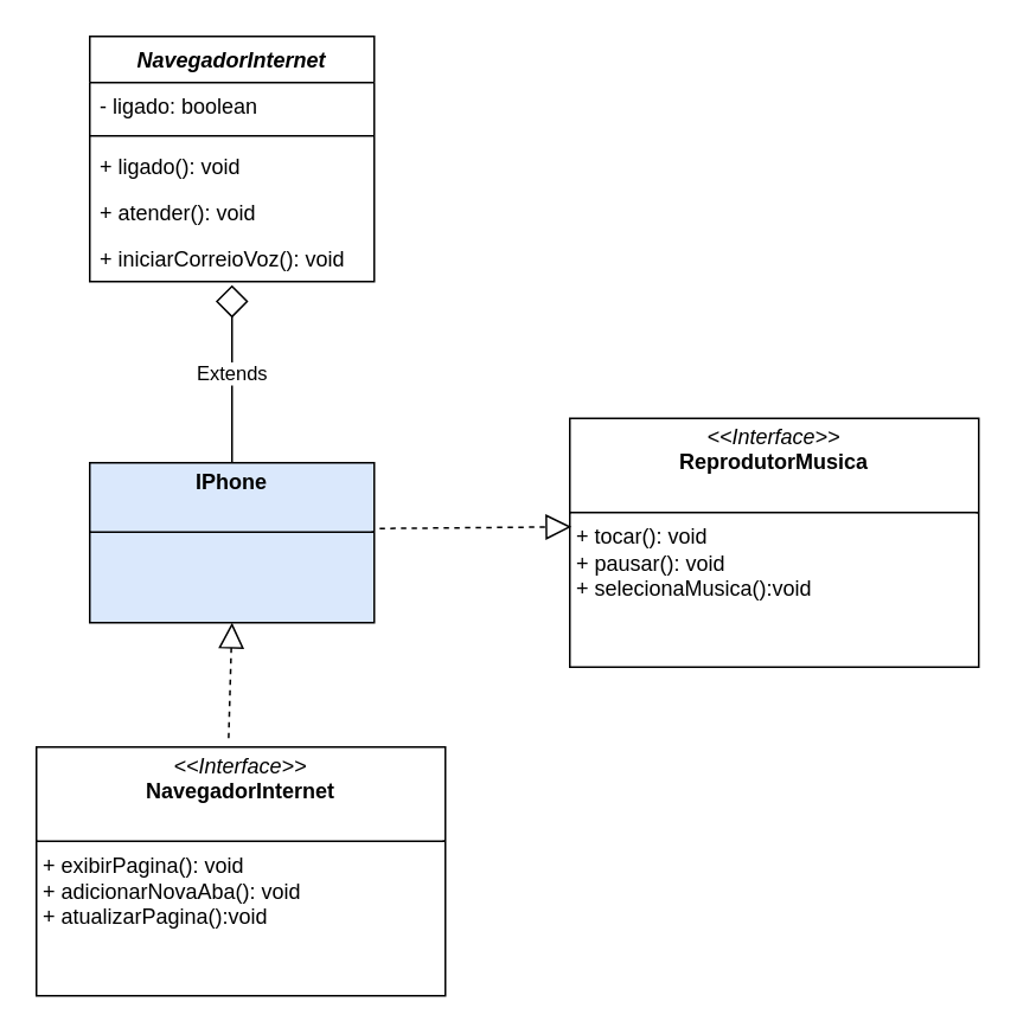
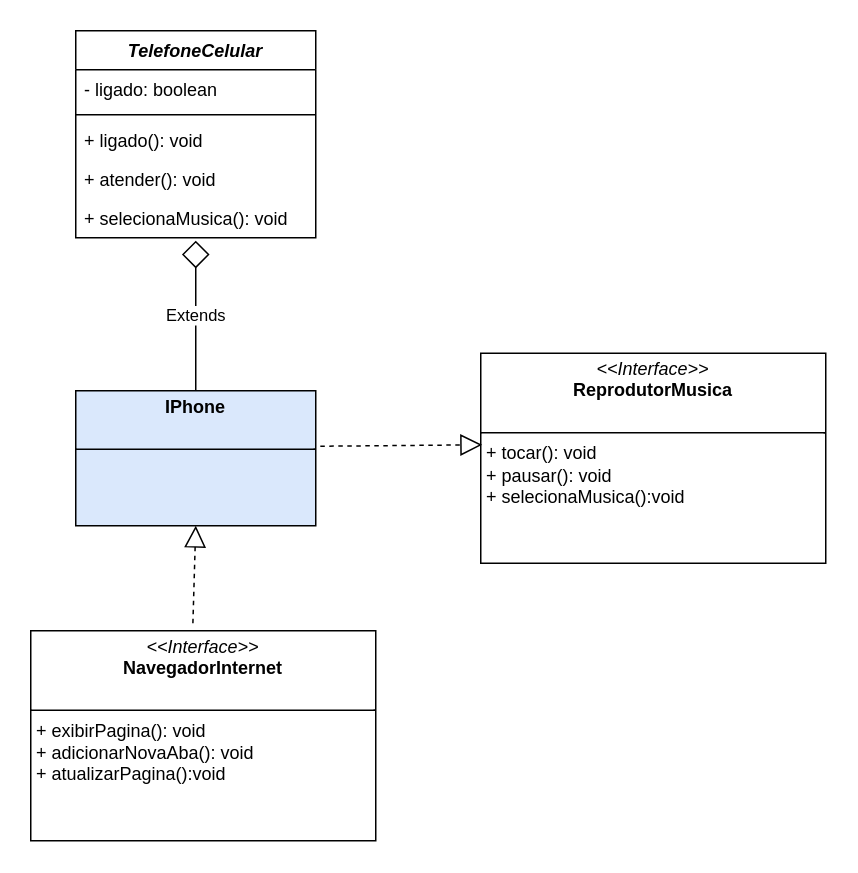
  <mxCell id="0" />
  <mxCell id="1" parent="0" />
- <mxCell id="2" value="&lt;i&gt;NavegadorInternet&lt;/i&gt;" style="swimlane;fontStyle=1;align=center;verticalAlign=top;childLayout=stackLayout;horizontal=1;startSize=26;horizontalStack=0;resizeParent=1;resizeParentMax=0;resizeLast=0;collapsible=1;marginBottom=0;whiteSpace=wrap;html=1;" vertex="1" parent="1"><mxGeometry x="50" y="20" width="160" height="138" as="geometry" /></mxCell>
+ <mxCell id="2" value="&lt;i&gt;TelefoneCelular&lt;/i&gt;" style="swimlane;fontStyle=1;align=center;verticalAlign=top;childLayout=stackLayout;horizontal=1;startSize=26;horizontalStack=0;resizeParent=1;resizeParentMax=0;resizeLast=0;collapsible=1;marginBottom=0;whiteSpace=wrap;html=1;" vertex="1" parent="1"><mxGeometry x="50" y="20" width="160" height="138" as="geometry" /></mxCell>
  <mxCell id="3" value="- ligado: boolean" style="text;strokeColor=none;fillColor=none;align=left;verticalAlign=top;spacingLeft=4;spacingRight=4;overflow=hidden;rotatable=0;points=[[0,0.5],[1,0.5]];portConstraint=eastwest;whiteSpace=wrap;html=1;" vertex="1" parent="2"><mxGeometry y="26" width="160" height="26" as="geometry" /></mxCell>
  <mxCell id="4" value="" style="line;strokeWidth=1;fillColor=none;align=left;verticalAlign=middle;spacingTop=-1;spacingLeft=3;spacingRight=3;rotatable=0;labelPosition=right;points=[];portConstraint=eastwest;strokeColor=inherit;" vertex="1" parent="2"><mxGeometry y="52" width="160" height="8" as="geometry" /></mxCell>
  <mxCell id="5" value="+ ligado(): void" style="text;strokeColor=none;fillColor=none;align=left;verticalAlign=top;spacingLeft=4;spacingRight=4;overflow=hidden;rotatable=0;points=[[0,0.5],[1,0.5]];portConstraint=eastwest;whiteSpace=wrap;html=1;" vertex="1" parent="2"><mxGeometry y="60" width="160" height="26" as="geometry" /></mxCell>
  <mxCell id="6" value="+ atender(): void" style="text;strokeColor=none;fillColor=none;align=left;verticalAlign=top;spacingLeft=4;spacingRight=4;overflow=hidden;rotatable=0;points=[[0,0.5],[1,0.5]];portConstraint=eastwest;whiteSpace=wrap;html=1;" vertex="1" parent="2"><mxGeometry y="86" width="160" height="26" as="geometry" /></mxCell>
- <mxCell id="7" value="+ iniciarCorreioVoz(): void" style="text;strokeColor=none;fillColor=none;align=left;verticalAlign=top;spacingLeft=4;spacingRight=4;overflow=hidden;rotatable=0;points=[[0,0.5],[1,0.5]];portConstraint=eastwest;whiteSpace=wrap;html=1;" vertex="1" parent="2"><mxGeometry y="112" width="160" height="26" as="geometry" /></mxCell>
+ <mxCell id="7" value="+ selecionaMusica(): void" style="text;strokeColor=none;fillColor=none;align=left;verticalAlign=top;spacingLeft=4;spacingRight=4;overflow=hidden;rotatable=0;points=[[0,0.5],[1,0.5]];portConstraint=eastwest;whiteSpace=wrap;html=1;" vertex="1" parent="2"><mxGeometry y="112" width="160" height="26" as="geometry" /></mxCell>
  <mxCell id="8" value="&lt;p style=&quot;margin:0px;margin-top:4px;text-align:center;&quot;&gt;&lt;b&gt;IPhone&lt;/b&gt;&lt;/p&gt;&lt;p style=&quot;margin:0px;margin-left:4px;&quot;&gt;&lt;br&gt;&lt;/p&gt;&lt;hr size=&quot;1&quot; style=&quot;border-style:solid;&quot;&gt;&lt;p style=&quot;margin:0px;margin-left:4px;&quot;&gt;&lt;br&gt;&lt;/p&gt;" style="verticalAlign=top;align=left;overflow=fill;html=1;whiteSpace=wrap;fillColor=#dae8fc;" vertex="1" parent="1"><mxGeometry x="50" y="260" width="160" height="90" as="geometry" /></mxCell>
  <mxCell id="9" value="Extends" style="endArrow=diamond;endSize=16;endFill=0;html=1;rounded=0;exitX=0.5;exitY=0;exitDx=0;exitDy=0;entryX=0.5;entryY=1.077;entryDx=0;entryDy=0;entryPerimeter=0;" edge="1" parent="1" source="8" target="7"><mxGeometry width="160" relative="1" as="geometry"><mxPoint x="140" y="200" as="sourcePoint" /><mxPoint x="300" y="200" as="targetPoint" /></mxGeometry></mxCell>
  <mxCell id="10" value="&lt;p style=&quot;margin:0px;margin-top:4px;text-align:center;&quot;&gt;&lt;i&gt;&amp;lt;&amp;lt;Interface&amp;gt;&amp;gt;&lt;/i&gt;&lt;br&gt;&lt;b&gt;ReprodutorMusica&lt;/b&gt;&lt;/p&gt;&lt;p style=&quot;margin:0px;margin-left:4px;&quot;&gt;&lt;br&gt;&lt;/p&gt;&lt;hr size=&quot;1&quot; style=&quot;border-style:solid;&quot;&gt;&lt;p style=&quot;margin:0px;margin-left:4px;&quot;&gt;+ tocar(): void&lt;br&gt;+ pausar(): void&lt;/p&gt;&lt;p style=&quot;margin:0px;margin-left:4px;&quot;&gt;+ selecionaMusica():void&lt;/p&gt;" style="verticalAlign=top;align=left;overflow=fill;html=1;whiteSpace=wrap;" vertex="1" parent="1"><mxGeometry x="320" y="235" width="230" height="140" as="geometry" /></mxCell>
  <mxCell id="11" value="" style="endArrow=block;dashed=1;endFill=0;endSize=12;html=1;rounded=0;exitX=1.019;exitY=0.411;exitDx=0;exitDy=0;exitPerimeter=0;entryX=0.004;entryY=0.436;entryDx=0;entryDy=0;entryPerimeter=0;" edge="1" parent="1" source="8" target="10"><mxGeometry width="160" relative="1" as="geometry"><mxPoint x="220" y="290" as="sourcePoint" /><mxPoint x="380" y="290" as="targetPoint" /></mxGeometry></mxCell>
  <mxCell id="12" value="&lt;p style=&quot;margin:0px;margin-top:4px;text-align:center;&quot;&gt;&lt;i&gt;&amp;lt;&amp;lt;Interface&amp;gt;&amp;gt;&lt;/i&gt;&lt;br&gt;&lt;b&gt;NavegadorInternet&lt;/b&gt;&lt;/p&gt;&lt;p style=&quot;margin:0px;margin-left:4px;&quot;&gt;&lt;br&gt;&lt;/p&gt;&lt;hr size=&quot;1&quot; style=&quot;border-style:solid;&quot;&gt;&lt;p style=&quot;margin:0px;margin-left:4px;&quot;&gt;+ exibirPagina(): void&lt;br&gt;+ adicionarNovaAba(): void&lt;/p&gt;&lt;p style=&quot;margin:0px;margin-left:4px;&quot;&gt;+ atualizarPagina():void&lt;/p&gt;" style="verticalAlign=top;align=left;overflow=fill;html=1;whiteSpace=wrap;" vertex="1" parent="1"><mxGeometry x="20" y="420" width="230" height="140" as="geometry" /></mxCell>
  <mxCell id="13" value="" style="endArrow=block;dashed=1;endFill=0;endSize=12;html=1;rounded=0;exitX=0.47;exitY=-0.036;exitDx=0;exitDy=0;exitPerimeter=0;entryX=0.5;entryY=1;entryDx=0;entryDy=0;" edge="1" parent="1" source="12" target="8"><mxGeometry width="160" relative="1" as="geometry"><mxPoint x="240" y="380" as="sourcePoint" /><mxPoint x="400" y="380" as="targetPoint" /></mxGeometry></mxCell>
